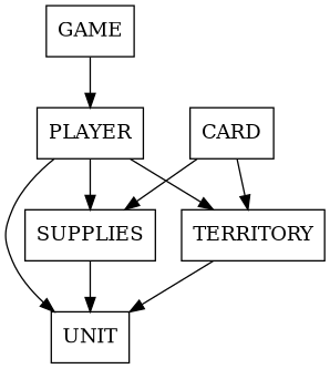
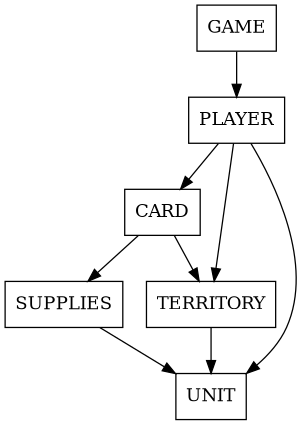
  digraph {
    node [shape=box]
    PLAYER
    CARD
    UNIT
    TERRITORY
    SUPPLIES
    GAME
-   PLAYER -> SUPPLIES
+   PLAYER -> CARD
    PLAYER -> UNIT
    PLAYER -> TERRITORY
    CARD -> TERRITORY
    CARD -> SUPPLIES
    TERRITORY -> UNIT
    SUPPLIES -> UNIT
    GAME -> PLAYER
  }
